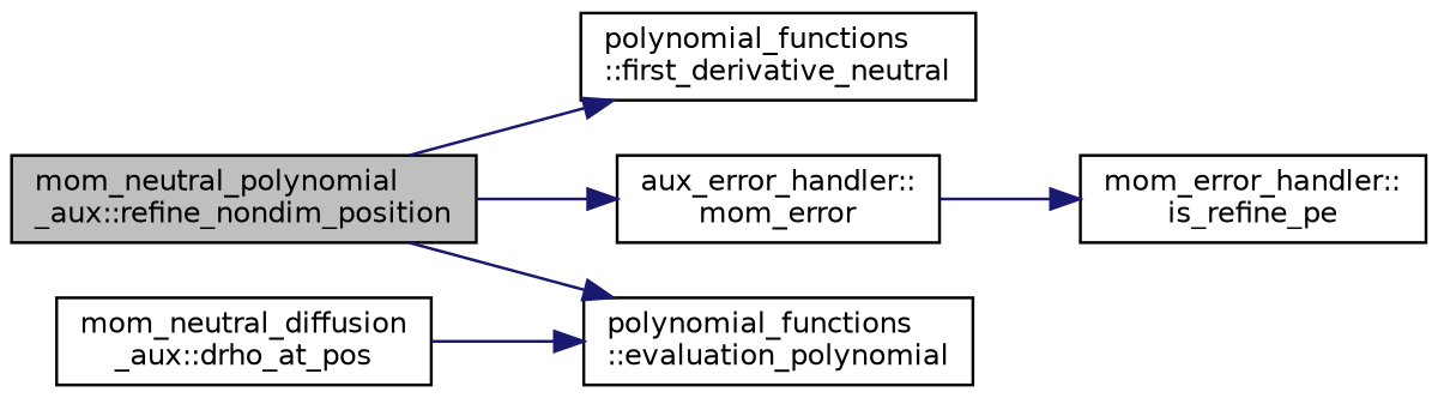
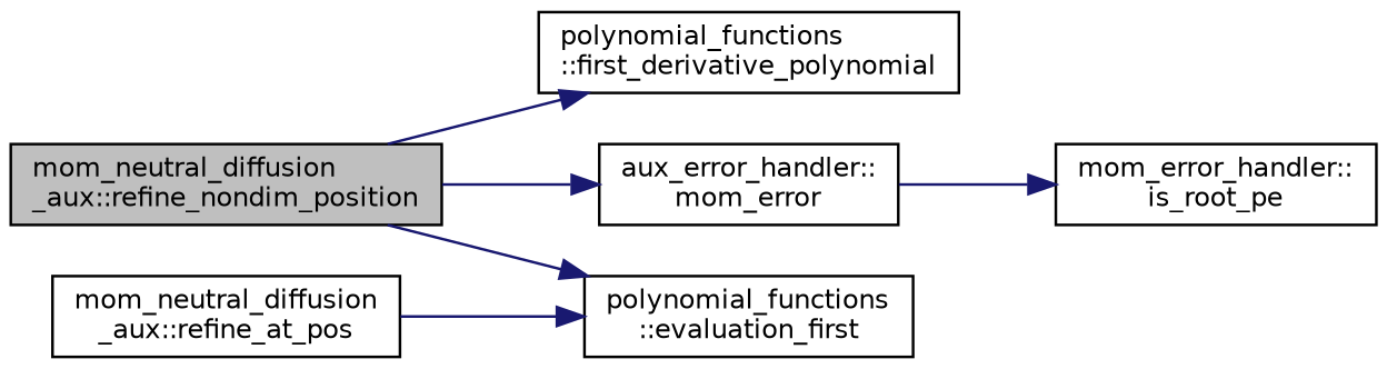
  digraph {
    rankdir=LR
    node [color=black fillcolor=white fontname=Helvetica fontsize=10 shape=record style=filled]
    edge [color=midnightblue fontname=Helvetica fontsize=10 labelfontname=Helvetica labelfontsize=10 style=solid]
-   n1 [fillcolor=grey75 fontcolor=black height=0.2 label="mom_neutral_polynomial\l_aux::refine_nondim_position" width=0.4]
-   n2 [height=0.2 label="polynomial_functions\l::first_derivative_neutral" width=0.4]
+   n1 [fillcolor=grey75 fontcolor=black height=0.2 label="mom_neutral_diffusion\l_aux::refine_nondim_position" width=0.4]
+   n2 [height=0.2 label="polynomial_functions\l::first_derivative_polynomial" width=0.4]
    n3 [height=0.2 label="aux_error_handler::\lmom_error" width=0.4]
-   n4 [height=0.2 label="polynomial_functions\l::evaluation_polynomial" width=0.4]
-   n5 [height=0.2 label="mom_neutral_diffusion\l_aux::drho_at_pos" width=0.4]
-   n6 [height=0.2 label="mom_error_handler::\lis_refine_pe" width=0.4]
+   n4 [height=0.2 label="polynomial_functions\l::evaluation_first" width=0.4]
+   n5 [height=0.2 label="mom_neutral_diffusion\l_aux::refine_at_pos" width=0.4]
+   n6 [height=0.2 label="mom_error_handler::\lis_root_pe" width=0.4]
    n1 -> n2
    n1 -> n3
    n1 -> n4
    n3 -> n6
    n5 -> n4
  }
